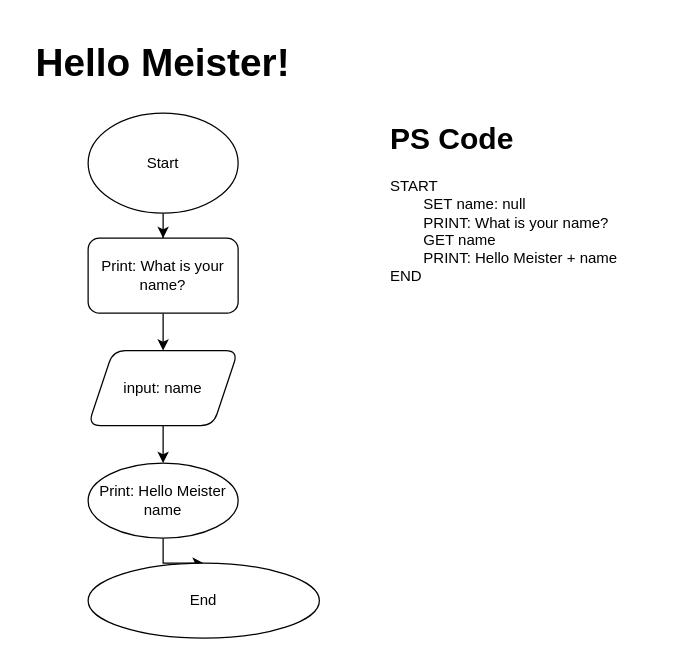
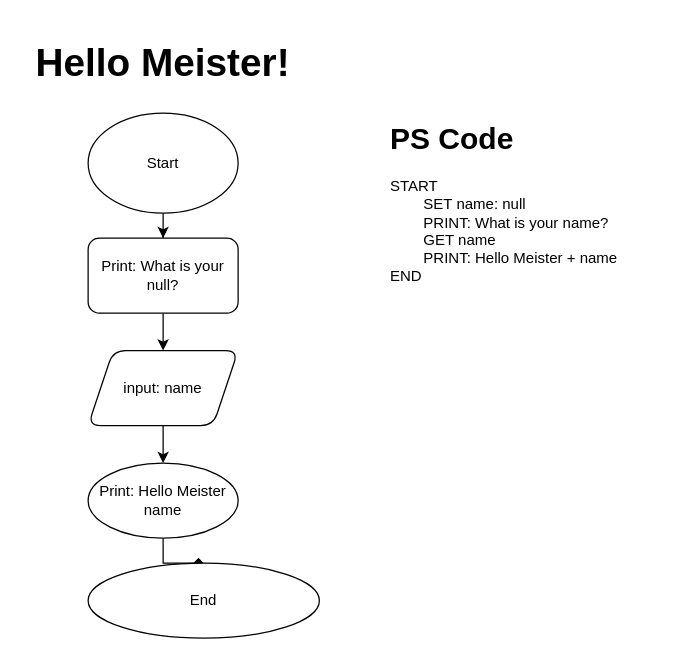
  <mxCell id="0" />
  <mxCell id="1" parent="0" />
  <mxCell id="2" value="Hello Meister!" style="text;html=1;align=center;verticalAlign=middle;whiteSpace=wrap;rounded=0;fontSize=31;fontStyle=1" vertex="1" parent="1"><mxGeometry x="20" y="20" width="220" height="60" as="geometry" /></mxCell>
  <mxCell id="3" value="" style="edgeStyle=orthogonalEdgeStyle;rounded=0;orthogonalLoop=1;jettySize=auto;html=1;" edge="1" parent="1" source="4" target="6"><mxGeometry relative="1" as="geometry" /></mxCell>
  <mxCell id="4" value="Start" style="ellipse;whiteSpace=wrap;html=1;" vertex="1" parent="1"><mxGeometry x="70" y="90" width="120" height="80" as="geometry" /></mxCell>
  <mxCell id="5" value="" style="edgeStyle=orthogonalEdgeStyle;rounded=0;orthogonalLoop=1;jettySize=auto;html=1;" edge="1" parent="1" source="6" target="8"><mxGeometry relative="1" as="geometry" /></mxCell>
- <mxCell id="6" value="Print: What is your name?" style="rounded=1;whiteSpace=wrap;html=1;" vertex="1" parent="1"><mxGeometry x="70" y="190" width="120" height="60" as="geometry" /></mxCell>
+ <mxCell id="6" value="Print: What is your null?" style="rounded=1;whiteSpace=wrap;html=1;" vertex="1" parent="1"><mxGeometry x="70" y="190" width="120" height="60" as="geometry" /></mxCell>
  <mxCell id="7" value="" style="edgeStyle=orthogonalEdgeStyle;rounded=0;orthogonalLoop=1;jettySize=auto;html=1;" edge="1" parent="1" source="8" target="10"><mxGeometry relative="1" as="geometry" /></mxCell>
  <mxCell id="8" value="input: name" style="shape=parallelogram;perimeter=parallelogramPerimeter;whiteSpace=wrap;html=1;fixedSize=1;rounded=1;" vertex="1" parent="1"><mxGeometry x="70" y="280" width="120" height="60" as="geometry" /></mxCell>
- <mxCell id="9" value="" style="edgeStyle=orthogonalEdgeStyle;rounded=0;orthogonalLoop=1;jettySize=auto;html=1;" edge="1" parent="1" source="10" target="11"><mxGeometry relative="1" as="geometry" /></mxCell>
+ <mxCell id="9" value="" style="edgeStyle=orthogonalEdgeStyle;rounded=0;orthogonalLoop=1;jettySize=auto;html=1;endArrow=diamond;" edge="1" parent="1" source="10" target="11"><mxGeometry relative="1" as="geometry" /></mxCell>
  <mxCell id="10" value="Print: Hello Meister name" style="ellipse;whiteSpace=wrap;html=1;" vertex="1" parent="1"><mxGeometry x="70" y="370" width="120" height="60" as="geometry" /></mxCell>
  <mxCell id="11" value="End" style="ellipse;whiteSpace=wrap;html=1;rounded=1;" vertex="1" parent="1"><mxGeometry x="70" y="450" width="185" height="60" as="geometry" /></mxCell>
  <mxCell id="12" value="&lt;h1 style=&quot;margin-top: 0px;&quot;&gt;PS Code&lt;/h1&gt;&lt;div&gt;START&lt;/div&gt;&lt;div&gt;&lt;span style=&quot;white-space: pre;&quot;&gt;&#09;&lt;/span&gt;SET name: null&lt;br&gt;&lt;/div&gt;&lt;div&gt;&lt;span style=&quot;white-space: pre;&quot;&gt;&#09;&lt;/span&gt;PRINT: What is your name?&lt;br&gt;&lt;/div&gt;&lt;div&gt;&lt;span style=&quot;white-space: pre;&quot;&gt;&#09;&lt;/span&gt;GET name&lt;br&gt;&lt;/div&gt;&lt;div&gt;&lt;span style=&quot;white-space: pre;&quot;&gt;&#09;&lt;/span&gt;PRINT: Hello Meister + name&lt;br&gt;&lt;/div&gt;&lt;div&gt;END&lt;/div&gt;" style="text;html=1;whiteSpace=wrap;overflow=hidden;rounded=0;" vertex="1" parent="1"><mxGeometry x="310" y="90" width="220" height="150" as="geometry" /></mxCell>
